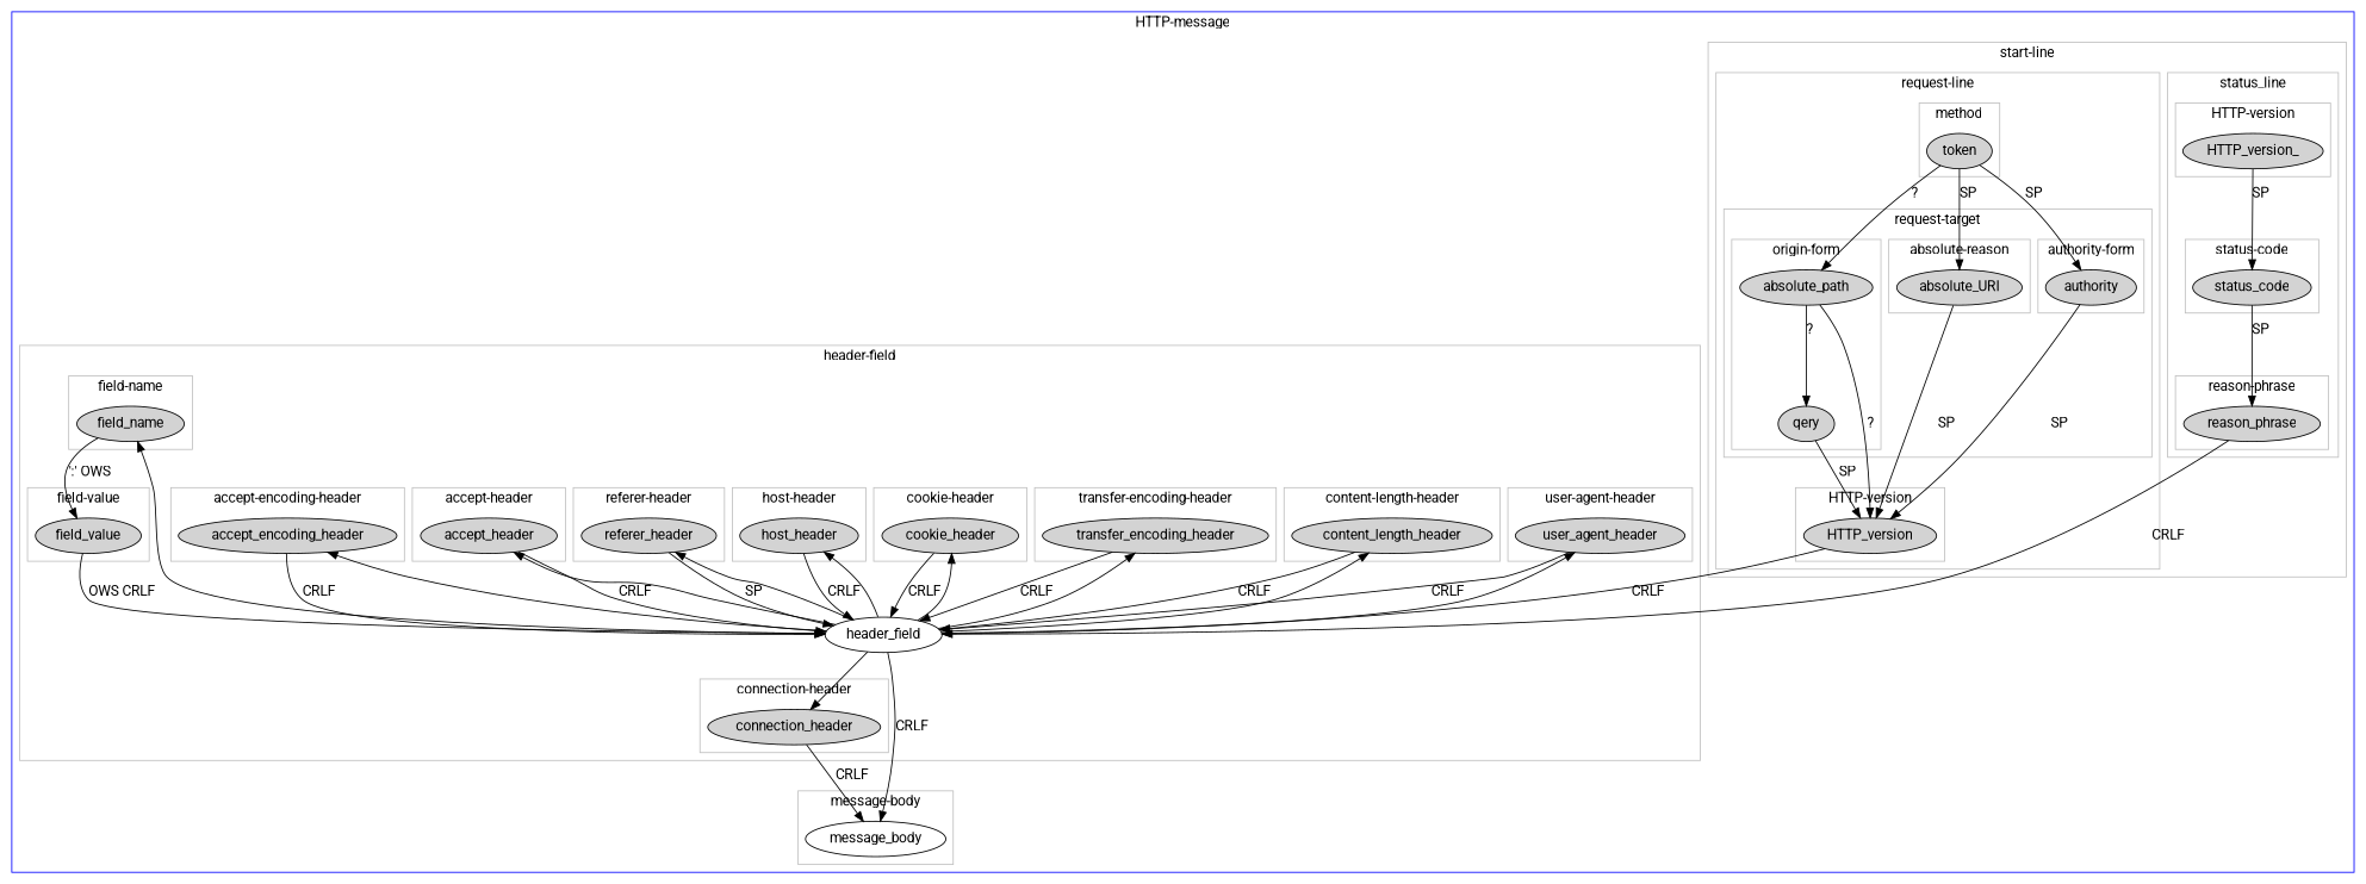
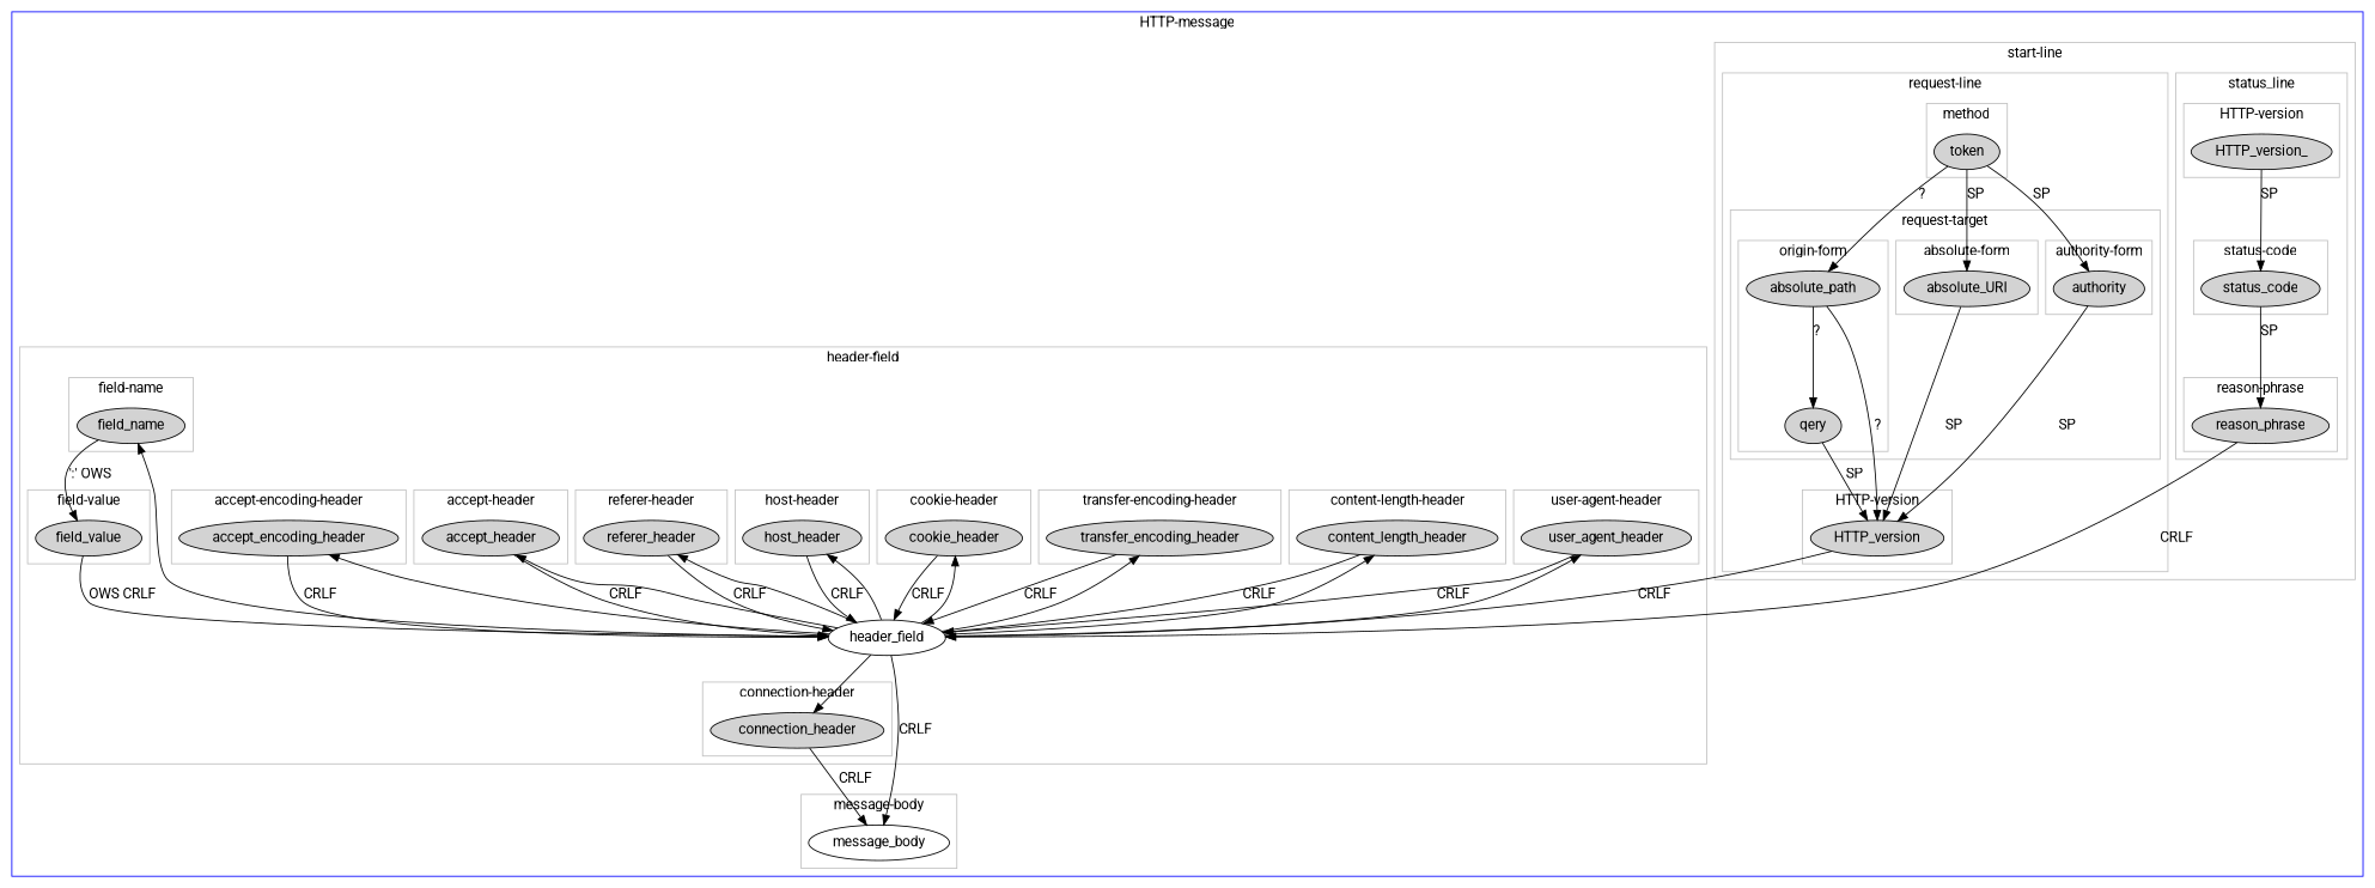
  digraph {
    compound=true
    fontname=Roboto
    node [fontname=Roboto style=filled]
    edge [fontname=Roboto]
    token
    absolute_path
    qery
    absolute_URI
    authority
    HTTP_version
    HTTP_version_
    status_code
    reason_phrase
    user_agent_header
    content_length_header
    transfer_encoding_header
    cookie_header
    host_header
    referer_header
    accept_header
    accept_encoding_header
    connection_header
    field_name
    field_value
    header_field [style=""]
    message_body [style=""]
    subgraph cluster_1 {
      color=blue
      label="HTTP-message"
      subgraph cluster_2 {
        color=grey
        label="start-line"
        subgraph cluster_3 {
          color=grey
          label="request-line"
          subgraph cluster_4 {
            color=grey
            label=method
            token
          }
          subgraph cluster_5 {
            color=grey
            label="request-target"
            subgraph cluster_6 {
              color=grey
              label="origin-form"
              absolute_path
              qery
            }
            subgraph cluster_7 {
              color=grey
-             label="absolute-reason"
+             label="absolute-form"
              absolute_URI
              subgraph cluster_8 {
                color=grey
                label="absolute-URI"
              }
            }
            subgraph cluster_9 {
              color=grey
              label="authority-form"
              authority
            }
            subgraph cluster_10 {
              color=grey
              label="asterisk-form"
            }
          }
          subgraph cluster_11 {
            color=grey
            label="HTTP-version"
            HTTP_version
          }
        }
        subgraph cluster_12 {
          color=grey
          label=status_line
          subgraph cluster_13 {
            color=grey
            label="HTTP-version"
            HTTP_version_
          }
          subgraph cluster_14 {
            color=grey
            label="status-code"
            status_code
          }
          subgraph cluster_15 {
            color=grey
            label="reason-phrase"
            reason_phrase
          }
        }
      }
      subgraph cluster_16 {
        color=grey
        label="header-field"
        header_field
        subgraph cluster_17 {
          color=grey
          label="user-agent-header"
          user_agent_header
        }
        subgraph cluster_18 {
          color=grey
          label="content-length-header"
          content_length_header
        }
        subgraph cluster_19 {
          color=grey
          label="transfer-encoding-header"
          transfer_encoding_header
        }
        subgraph cluster_20 {
          color=grey
          label="cookie-header"
          cookie_header
        }
        subgraph cluster_21 {
          color=grey
          label="host-header"
          host_header
        }
        subgraph cluster_22 {
          color=grey
          label="referer-header"
          referer_header
        }
        subgraph cluster_23 {
          color=grey
          label="accept-header"
          accept_header
        }
        subgraph cluster_24 {
          color=grey
          label="accept-encoding-header"
          accept_encoding_header
        }
        subgraph cluster_25 {
          color=grey
          label="connection-header"
          connection_header
        }
        subgraph cluster_26 {
          color=grey
          label="field-name"
          field_name
        }
        subgraph cluster_27 {
          color=grey
          label="field-value"
          field_value
        }
      }
      subgraph cluster_28 {
        color=grey
        label="message-body"
        message_body
      }
    }
    token -> absolute_path [label="?"]
    token -> absolute_URI [label=SP]
    token -> authority [label=SP]
    absolute_path -> qery [label="?"]
    absolute_path -> HTTP_version [label="?"]
    qery -> HTTP_version [label=SP]
    absolute_URI -> HTTP_version [label=SP]
    authority -> HTTP_version [label=SP]
    HTTP_version -> header_field [label=CRLF]
    HTTP_version_ -> status_code [label=SP]
    status_code -> reason_phrase [label=SP]
    reason_phrase -> header_field [label=CRLF]
    user_agent_header -> header_field [label=CRLF]
    content_length_header -> header_field [label=CRLF]
    transfer_encoding_header -> header_field [label=CRLF]
    cookie_header -> header_field [label=CRLF]
    host_header -> header_field [label=CRLF]
-   referer_header -> header_field [label=SP]
+   referer_header -> header_field [label=CRLF]
    accept_header -> header_field [label=CRLF]
    accept_encoding_header -> header_field [label=CRLF]
    connection_header -> message_body [label=CRLF]
    field_name -> field_value [label="':' OWS"]
    field_value -> header_field [label="OWS CRLF"]
    header_field -> user_agent_header
    header_field -> content_length_header
    header_field -> transfer_encoding_header
    header_field -> cookie_header
    header_field -> host_header
    header_field -> referer_header
    header_field -> accept_header
    header_field -> accept_encoding_header
    header_field -> connection_header
    header_field -> field_name
    header_field -> message_body [label=CRLF]
  }
